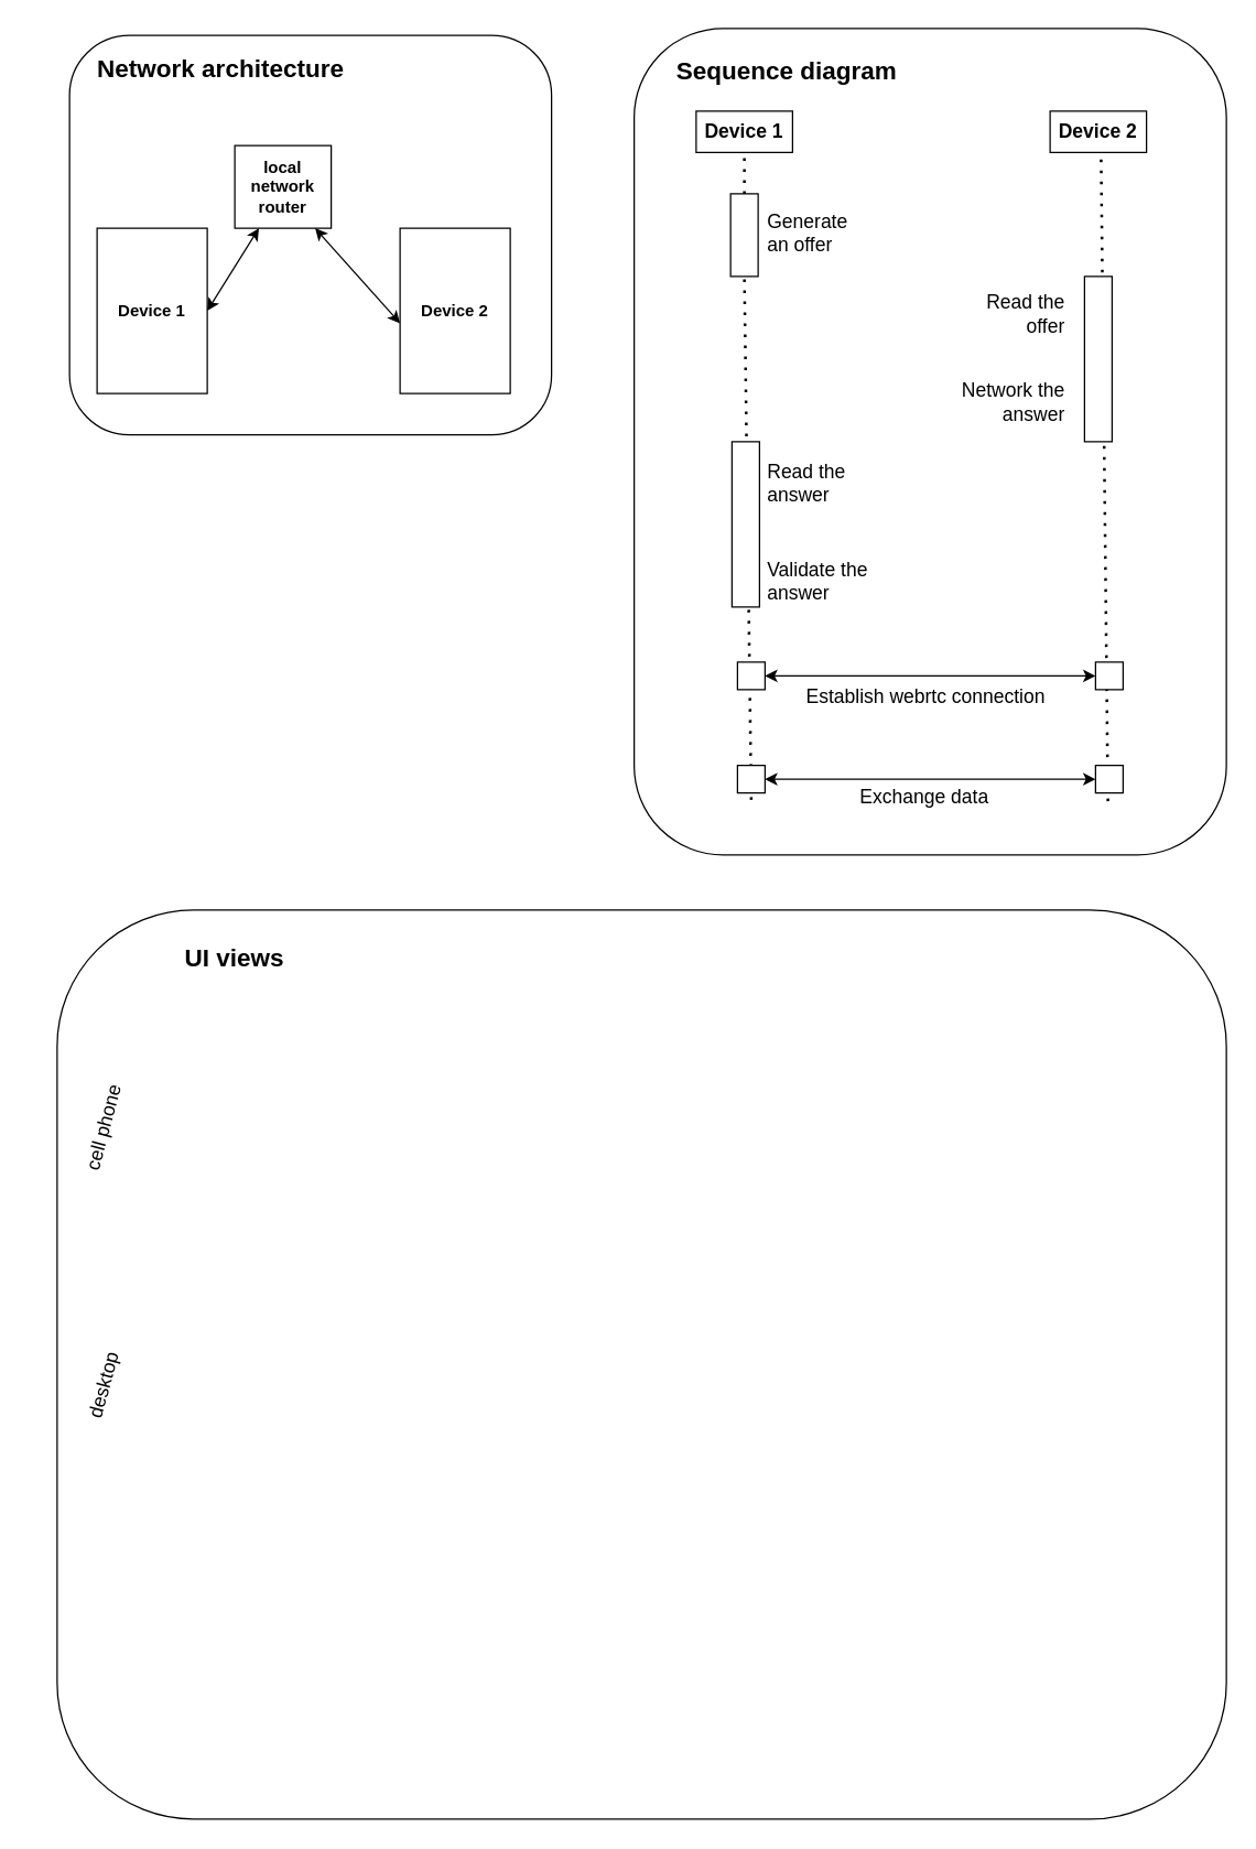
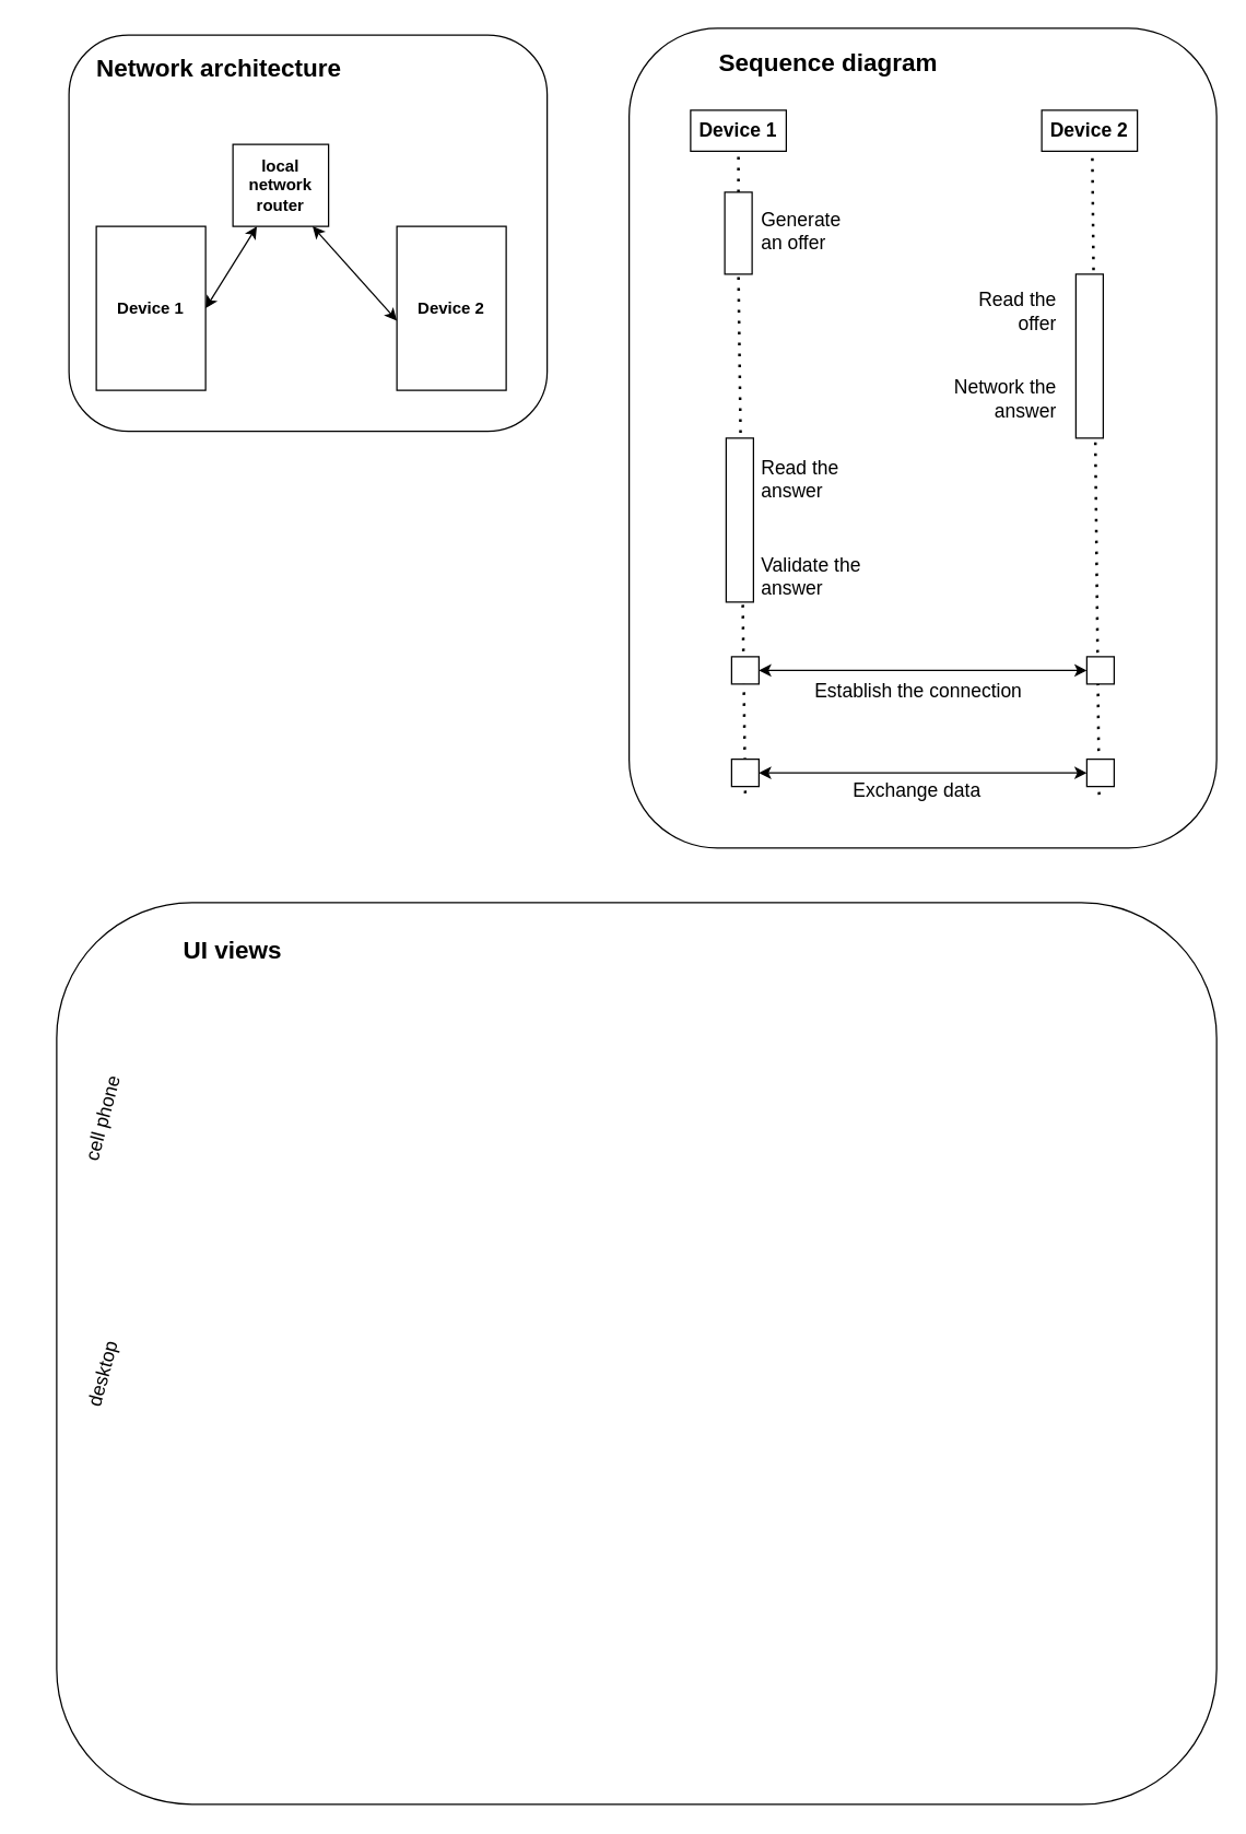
  <mxCell id="0" />
  <mxCell id="1" parent="0" />
  <mxCell id="2" value="" style="rounded=1;whiteSpace=wrap;html=1;" vertex="1" parent="1"><mxGeometry x="50" y="25" width="350" height="290" as="geometry" /></mxCell>
  <mxCell id="3" value="&lt;b&gt;Device 1&lt;/b&gt;" style="rounded=0;whiteSpace=wrap;html=1;" vertex="1" parent="1"><mxGeometry x="70" y="165" width="80" height="120" as="geometry" /></mxCell>
  <mxCell id="4" value="&lt;b&gt;local network&lt;br&gt;router&lt;/b&gt;" style="rounded=0;whiteSpace=wrap;html=1;" vertex="1" parent="1"><mxGeometry x="170" y="105" width="70" height="60" as="geometry" /></mxCell>
  <mxCell id="5" value="&lt;b&gt;Device 2&lt;/b&gt;" style="rounded=0;whiteSpace=wrap;html=1;" vertex="1" parent="1"><mxGeometry x="290" y="165" width="80" height="120" as="geometry" /></mxCell>
  <mxCell id="6" value="" style="endArrow=classic;startArrow=classic;html=1;rounded=0;exitX=1;exitY=0.5;exitDx=0;exitDy=0;entryX=0.25;entryY=1;entryDx=0;entryDy=0;" edge="1" parent="1" source="3" target="4"><mxGeometry width="50" height="50" relative="1" as="geometry"><mxPoint x="150" y="205" as="sourcePoint" /><mxPoint x="200" y="155" as="targetPoint" /></mxGeometry></mxCell>
  <mxCell id="7" value="" style="endArrow=classic;startArrow=classic;html=1;rounded=0;exitX=0;exitY=0.575;exitDx=0;exitDy=0;entryX=0.833;entryY=1;entryDx=0;entryDy=0;entryPerimeter=0;exitPerimeter=0;" edge="1" parent="1" source="5" target="4"><mxGeometry width="50" height="50" relative="1" as="geometry"><mxPoint x="130" y="225" as="sourcePoint" /><mxPoint x="190" y="105" as="targetPoint" /></mxGeometry></mxCell>
  <mxCell id="8" value="&lt;b&gt;&lt;font style=&quot;font-size: 18px;&quot;&gt;Network architecture&lt;/font&gt;&lt;/b&gt;" style="text;html=1;strokeColor=none;fillColor=none;align=center;verticalAlign=middle;whiteSpace=wrap;rounded=0;" vertex="1" parent="1"><mxGeometry x="60" y="35" width="200" height="30" as="geometry" /></mxCell>
  <mxCell id="9" value="" style="rounded=1;whiteSpace=wrap;html=1;" vertex="1" parent="1"><mxGeometry x="41" y="660" width="849" height="660" as="geometry" /></mxCell>
  <mxCell id="10" value="&lt;b&gt;&lt;font style=&quot;font-size: 18px;&quot;&gt;UI views&lt;/font&gt;&lt;/b&gt;" style="text;html=1;strokeColor=none;fillColor=none;align=center;verticalAlign=middle;whiteSpace=wrap;rounded=0;" vertex="1" parent="1"><mxGeometry x="70" y="680" width="200" height="30" as="geometry" /></mxCell>
  <mxCell id="11" value="" style="rounded=1;whiteSpace=wrap;html=1;fontSize=8;" vertex="1" parent="1"><mxGeometry x="460" y="20" width="430" height="600" as="geometry" /></mxCell>
- <mxCell id="12" value="&lt;b&gt;&lt;font style=&quot;font-size: 18px;&quot;&gt;Sequence diagram&lt;/font&gt;&lt;/b&gt;" style="text;html=1;strokeColor=none;fillColor=none;align=center;verticalAlign=middle;whiteSpace=wrap;rounded=0;" vertex="1" parent="1"><mxGeometry x="471" y="36" width="200" height="30" as="geometry" /></mxCell>
+ <mxCell id="12" value="&lt;b&gt;&lt;font style=&quot;font-size: 18px;&quot;&gt;Sequence diagram&lt;/font&gt;&lt;/b&gt;" style="text;html=1;strokeColor=none;fillColor=none;align=center;verticalAlign=middle;whiteSpace=wrap;rounded=0;" vertex="1" parent="1"><mxGeometry x="506" y="31" width="200" height="30" as="geometry" /></mxCell>
  <mxCell id="13" value="&lt;font style=&quot;font-size: 14px;&quot;&gt;&lt;b&gt;Device 1&lt;/b&gt;&lt;/font&gt;" style="rounded=0;whiteSpace=wrap;html=1;fontSize=8;" vertex="1" parent="1"><mxGeometry x="505" y="80" width="70" height="30" as="geometry" /></mxCell>
  <mxCell id="14" value="&lt;font style=&quot;font-size: 14px;&quot;&gt;&lt;b&gt;Device 2&lt;/b&gt;&lt;/font&gt;" style="rounded=0;whiteSpace=wrap;html=1;fontSize=8;" vertex="1" parent="1"><mxGeometry x="762" y="80" width="70" height="30" as="geometry" /></mxCell>
  <mxCell id="15" value="" style="endArrow=none;dashed=1;html=1;dashPattern=1 3;strokeWidth=2;rounded=0;fontSize=14;entryX=0.5;entryY=1;entryDx=0;entryDy=0;startArrow=none;" edge="1" parent="1" source="17" target="13"><mxGeometry width="50" height="50" relative="1" as="geometry"><mxPoint x="545" y="580" as="sourcePoint" /><mxPoint x="295" y="100" as="targetPoint" /></mxGeometry></mxCell>
  <mxCell id="16" value="" style="endArrow=none;dashed=1;html=1;dashPattern=1 3;strokeWidth=2;rounded=0;fontSize=14;entryX=0.5;entryY=1;entryDx=0;entryDy=0;" edge="1" parent="1"><mxGeometry width="50" height="50" relative="1" as="geometry"><mxPoint x="804" y="581" as="sourcePoint" /><mxPoint x="799" y="111" as="targetPoint" /></mxGeometry></mxCell>
  <mxCell id="17" value="" style="rounded=0;whiteSpace=wrap;html=1;fontSize=14;" vertex="1" parent="1"><mxGeometry x="530" y="140" width="20" height="60" as="geometry" /></mxCell>
  <mxCell id="18" value="" style="endArrow=none;dashed=1;html=1;dashPattern=1 3;strokeWidth=2;rounded=0;fontSize=14;entryX=0.5;entryY=1;entryDx=0;entryDy=0;" edge="1" parent="1" target="17"><mxGeometry width="50" height="50" relative="1" as="geometry"><mxPoint x="545" y="580" as="sourcePoint" /><mxPoint x="540" y="110" as="targetPoint" /></mxGeometry></mxCell>
  <mxCell id="19" value="Generate an offer" style="text;html=1;strokeColor=none;fillColor=none;align=left;verticalAlign=middle;whiteSpace=wrap;rounded=0;fontSize=14;" vertex="1" parent="1"><mxGeometry x="555" y="153" width="60" height="30" as="geometry" /></mxCell>
  <mxCell id="20" value="" style="rounded=0;whiteSpace=wrap;html=1;fontSize=14;" vertex="1" parent="1"><mxGeometry x="787" y="200" width="20" height="120" as="geometry" /></mxCell>
  <mxCell id="21" value="Read the offer" style="text;html=1;strokeColor=none;fillColor=none;align=right;verticalAlign=middle;whiteSpace=wrap;rounded=0;fontSize=14;" vertex="1" parent="1"><mxGeometry x="715" y="212" width="60" height="30" as="geometry" /></mxCell>
  <mxCell id="22" value="Network the answer" style="text;html=1;strokeColor=none;fillColor=none;align=right;verticalAlign=middle;whiteSpace=wrap;rounded=0;fontSize=14;" vertex="1" parent="1"><mxGeometry x="685" y="276" width="90" height="30" as="geometry" /></mxCell>
  <mxCell id="23" value="" style="rounded=0;whiteSpace=wrap;html=1;fontSize=14;" vertex="1" parent="1"><mxGeometry x="531" y="320" width="20" height="120" as="geometry" /></mxCell>
  <mxCell id="24" value="Read the answer" style="text;html=1;strokeColor=none;fillColor=none;align=left;verticalAlign=middle;whiteSpace=wrap;rounded=0;fontSize=14;" vertex="1" parent="1"><mxGeometry x="555" y="335" width="60" height="30" as="geometry" /></mxCell>
  <mxCell id="25" value="" style="rounded=0;whiteSpace=wrap;html=1;fontSize=14;" vertex="1" parent="1"><mxGeometry x="535" y="480" width="20" height="20" as="geometry" /></mxCell>
  <mxCell id="26" value="Validate the answer" style="text;html=1;strokeColor=none;fillColor=none;align=left;verticalAlign=middle;whiteSpace=wrap;rounded=0;fontSize=14;" vertex="1" parent="1"><mxGeometry x="555" y="406" width="90" height="30" as="geometry" /></mxCell>
  <mxCell id="27" value="" style="rounded=0;whiteSpace=wrap;html=1;fontSize=14;" vertex="1" parent="1"><mxGeometry x="795" y="480" width="20" height="20" as="geometry" /></mxCell>
  <mxCell id="28" value="" style="endArrow=classic;startArrow=classic;html=1;rounded=0;fontSize=14;entryX=0;entryY=0.5;entryDx=0;entryDy=0;exitX=1;exitY=0.5;exitDx=0;exitDy=0;" edge="1" parent="1" source="25" target="27"><mxGeometry width="50" height="50" relative="1" as="geometry"><mxPoint x="245" as="sourcePoint" y="240" /><mxPoint x="295" y="190" as="targetPoint" /></mxGeometry></mxCell>
- <mxCell id="29" value="Establish webrtc connection" style="text;html=1;strokeColor=none;fillColor=none;align=center;verticalAlign=middle;whiteSpace=wrap;rounded=0;fontSize=14;" vertex="1" parent="1"><mxGeometry x="582" y="490" width="180" height="30" as="geometry" /></mxCell>
+ <mxCell id="29" value="Establish the connection" style="text;html=1;strokeColor=none;fillColor=none;align=center;verticalAlign=middle;whiteSpace=wrap;rounded=0;fontSize=14;" vertex="1" parent="1"><mxGeometry x="582" y="490" width="180" height="30" as="geometry" /></mxCell>
  <mxCell id="30" value="" style="rounded=0;whiteSpace=wrap;html=1;fontSize=14;" vertex="1" parent="1"><mxGeometry x="535" y="555" width="20" height="20" as="geometry" /></mxCell>
  <mxCell id="31" value="" style="rounded=0;whiteSpace=wrap;html=1;fontSize=14;" vertex="1" parent="1"><mxGeometry x="795" y="555" width="20" height="20" as="geometry" /></mxCell>
  <mxCell id="32" value="" style="endArrow=classic;startArrow=classic;html=1;rounded=0;fontSize=14;entryX=0;entryY=0.5;entryDx=0;entryDy=0;exitX=1;exitY=0.5;exitDx=0;exitDy=0;" edge="1" parent="1" source="30" target="31"><mxGeometry width="50" height="50" relative="1" as="geometry"><mxPoint x="245" y="315" as="sourcePoint" /><mxPoint x="295" y="265" as="targetPoint" /></mxGeometry></mxCell>
  <mxCell id="33" value="Exchange data" style="text;html=1;strokeColor=none;fillColor=none;align=center;verticalAlign=middle;whiteSpace=wrap;rounded=0;fontSize=14;" vertex="1" parent="1"><mxGeometry x="581" y="563" width="180" height="30" as="geometry" /></mxCell>
  <mxCell id="34" value="cell phone" style="text;html=1;strokeColor=none;fillColor=none;align=center;verticalAlign=middle;whiteSpace=wrap;rounded=0;fontSize=14;rotation=-75;" vertex="1" parent="1"><mxGeometry x="20" y="803" width="110" height="30" as="geometry" /></mxCell>
  <mxCell id="35" value="desktop" style="text;html=1;strokeColor=none;fillColor=none;align=center;verticalAlign=middle;whiteSpace=wrap;rounded=0;fontSize=14;rotation=-75;" vertex="1" parent="1"><mxGeometry x="20" y="990" width="110" height="30" as="geometry" /></mxCell>
